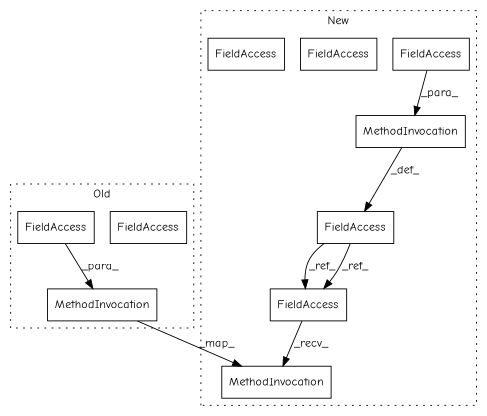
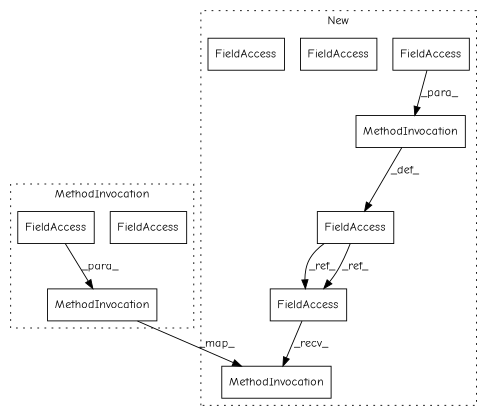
  digraph {
    fontname="Comic Neue"
    node [a=22 l=6 s=777 shape=box fontname="Comic Neue"]
    edge [fontname="Comic Neue"]
    n1 [label=FieldAccess]
    n2 [label=FieldAccess]
    n3 [a=32 l="10,1" label=MethodInvocation s="767,793"]
    n4 [label=FieldAccess s=817]
    n5 [l=3 label=FieldAccess s=830]
    n6 [l=3 label=FieldAccess s=804]
    n7 [l=3 label=FieldAccess s=830]
    n8 [label=FieldAccess s=817]
    n9 [a=32 l="5,1" label=MethodInvocation s="812,823"]
    n10 [a=32 l="5,1" label=MethodInvocation s="834,848"]
    subgraph cluster_1 {
-     label=Old
+     label=MethodInvocation
      style=dotted
      n1
      n2
      n3
    }
    subgraph cluster_2 {
      label=New
      style=dotted
      n4
      n5
      n6
      n7
      n8
      n9
      n10
    }
    n2 -> n3 [label=_para_]
    n3 -> n10 [label=_map_]
    n4 -> n9 [label=_para_]
    n6 -> n7 [label=_ref_]
    n6 -> n7 [label=_ref_]
    n7 -> n10 [label=_recv_]
    n9 -> n6 [label=_def_]
  }
